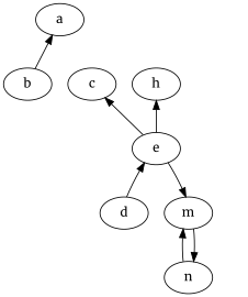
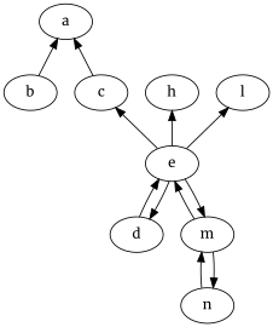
  strict digraph {
    fontname=Merriweather
    node [fontname=Merriweather]
    edge [dir=back fontname=Merriweather]
    a
    b
    c
    e
    d
    m
    n
    h
+   l
    a -> b
+   a -> c
    c -> e
    e -> d
+   e -> m
+   d -> e
    m -> e
    m -> n
    n -> m
    h -> e
+   l -> e
  }
